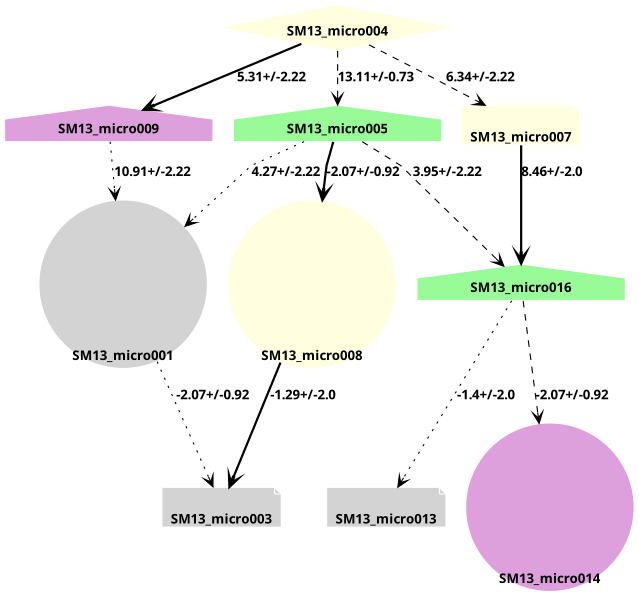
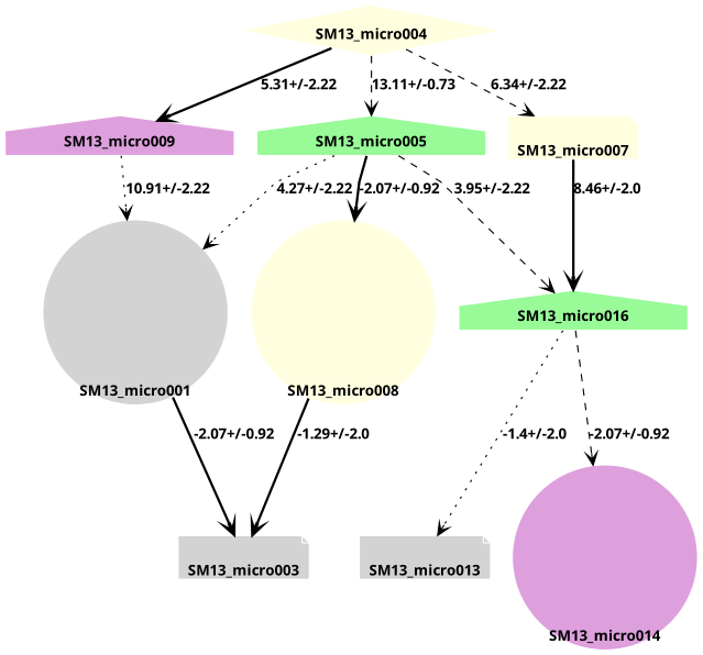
  strict digraph {
    fontname="sans bold"
    splines=polyline
    node [charge=0 color="#ffffff:#333333" fillcolor=lightyellow fontcolor=black fontname="sans bold" fontsize=12 labelloc=b penwidth=1 shape=house style="radial,filled"]
    edge [SEM=2.22 arrowhead=vee fontname="sans bold" fontsize=12 pKa=-2.07 splines=polyline style=bold]
    SM13_micro005 [fillcolor=palegreen height=0.5 width=0.79843]
    SM13_micro009 [fillcolor=plum height=0.5 width=0.79843]
    SM13_micro007 [height=0.5 shape=note width=0.79843]
    SM13_micro004 [charge=-1 color="#ffffff:#f4a582" height=0.5 shape=diamond width=0.79843]
    SM13_micro001 [charge=1 color="#ffffff:#92c5de" fillcolor=lightgrey height=0.5 shape=circle width=0.79843]
    SM13_micro008 [charge=1 color="#ffffff:#92c5de" height=0.5 shape=circle width=0.79843]
    n7 [charge=1 color="#ffffff:#92c5de" fillcolor=palegreen height=0.5 label=SM13_micro016 width=0.79843]
    SM13_micro003 [charge=2 color="#ffffff:#4393c3" fillcolor=lightgrey height=0.5 shape=note width=0.79843]
    SM13_micro013 [charge=2 color="#ffffff:#4393c3" fillcolor=lightgrey height=0.5 shape=note width=0.79843]
    SM13_micro014 [charge=2 color="#ffffff:#4393c3" fillcolor=plum height=0.5 shape=circle width=0.79843]
    subgraph sub_1 {
      label="Neutral charge"
      SM13_micro005
      SM13_micro009
      SM13_micro007
    }
    subgraph sub_2 {
      label="-1 charge"
      SM13_micro004
    }
    subgraph sub_3 {
      label="+1 charge"
      SM13_micro001
      SM13_micro008
      n7
    }
    subgraph sub_4 {
      label="+2 charge"
      SM13_micro003
      SM13_micro013
      SM13_micro014
    }
    SM13_micro005 -> SM13_micro001 [label="4.27+/-2.22" pKa=4.27 style=dotted]
    SM13_micro005 -> SM13_micro008 [SEM=0.92 label="-2.07+/-0.92"]
    SM13_micro005 -> n7 [label="3.95+/-2.22" pKa=3.95 style=dashed]
    SM13_micro009 -> SM13_micro001 [label="10.91+/-2.22" pKa=10.91 style=dotted]
    SM13_micro007 -> n7 [SEM=2.0 label="8.46+/-2.0" pKa=8.46]
    SM13_micro004 -> SM13_micro005 [SEM=0.73 label="13.11+/-0.73" pKa=13.11 style=dashed]
    SM13_micro004 -> SM13_micro009 [label="5.31+/-2.22" pKa=5.31]
    SM13_micro004 -> SM13_micro007 [label="6.34+/-2.22" pKa=6.34 style=dashed]
-   SM13_micro001 -> SM13_micro003 [SEM=0.92 label="-2.07+/-0.92" style=dotted]
+   SM13_micro001 -> SM13_micro003 [SEM=0.92 label="-2.07+/-0.92"]
    SM13_micro008 -> SM13_micro003 [SEM=2.0 label="-1.29+/-2.0" pKa=-1.29]
    n7 -> SM13_micro013 [SEM=2.0 label="-1.4+/-2.0" pKa=-1.4 style=dotted]
    n7 -> SM13_micro014 [SEM=0.92 label="-2.07+/-0.92" style=dashed]
  }
